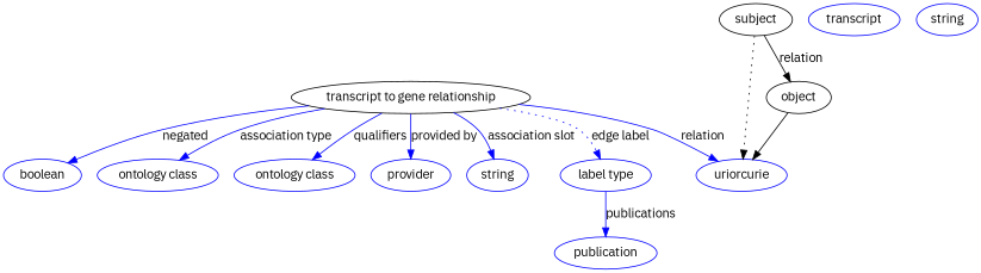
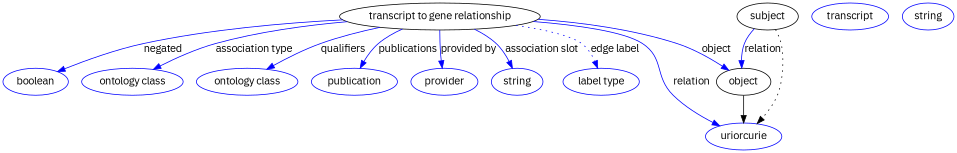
  digraph {
    fontname="IBM Plex Sans"
    node [fontname="IBM Plex Sans" color=blue]
    edge [color=blue fontname="IBM Plex Sans" style=solid]
    n1 [height=0.5 label="transcript to gene relationship" width=3.2317 color=""]
    n2 [height=0.5 label=uriorcurie width=1.2638]
    object [height=0.5 width=0.9027 color=""]
    n4 [height=0.5 label=boolean width=1.0652]
    n5 [height=0.5 label="ontology class" width=1.7151]
    n6 [height=0.5 label="ontology class" width=1.7151]
    n7 [height=0.5 label=publication width=1.3902]
    n8 [height=0.5 label=provider width=1.1193]
    n9 [height=0.5 label=string width=0.84854]
    n10 [height=0.5 label="label type" width=1.2638]
    subject [height=0.5 width=0.99297 color=""]
    n12 [height=0.5 label=transcript width=1.2277]
    n13 [height=0.5 label=string width=0.84854]
    n1 -> n2 [label=relation]
+   n1 -> object [label=object]
    n1 -> n4 [label=negated]
    n1 -> n5 [label="association type"]
    n1 -> n6 [label=qualifiers]
-   n10 -> n7 [label=publications]
+   n1 -> n7 [label=publications]
    n1 -> n8 [label="provided by"]
    n1 -> n9 [label="association slot"]
    n1 -> n10 [label="edge label" style=dotted]
    object -> n2 [color=""]
    subject -> n2 [style=dotted color=""]
-   subject -> object [label=relation color="" style=""]
+   subject -> object [label=relation style=""]
  }
